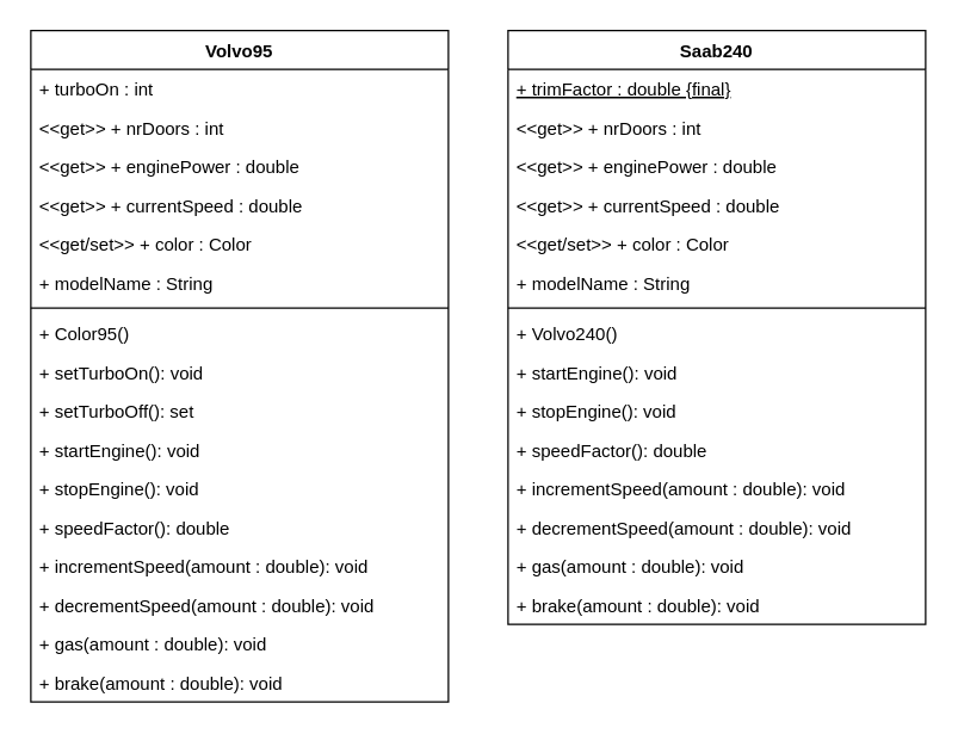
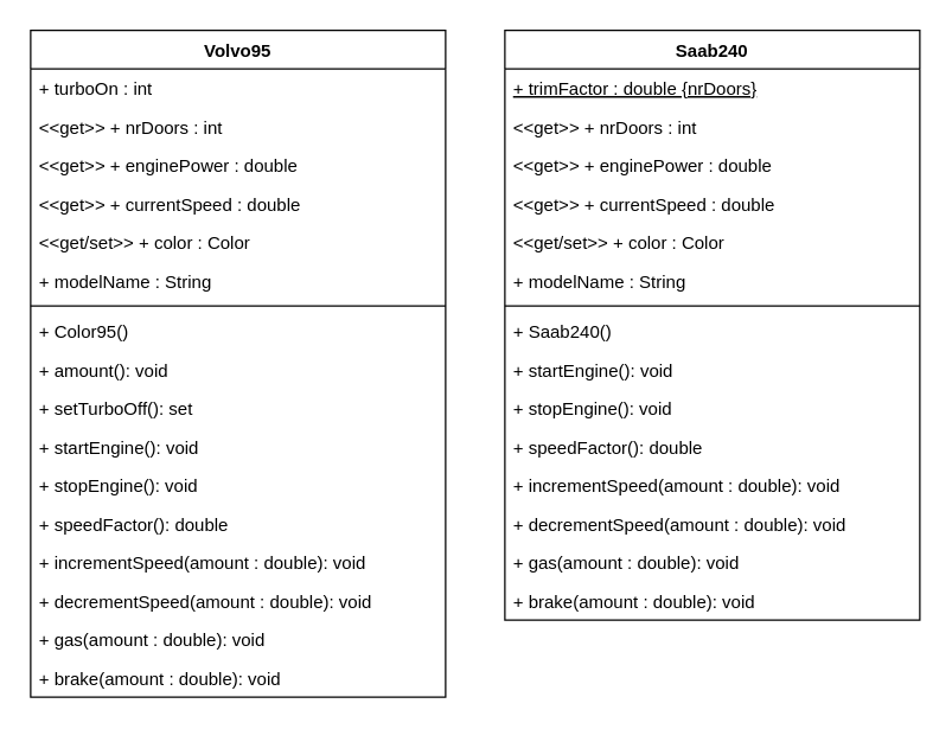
  <mxCell id="0" />
  <mxCell id="1" parent="0" />
  <mxCell id="2" value="Volvo95" style="swimlane;fontStyle=1;align=center;verticalAlign=top;childLayout=stackLayout;horizontal=1;startSize=26;horizontalStack=0;resizeParent=1;resizeParentMax=0;resizeLast=0;collapsible=1;marginBottom=0;" parent="1" vertex="1"><mxGeometry x="20" y="20" width="280" height="450" as="geometry" /></mxCell>
  <mxCell id="3" value="+ turboOn : int" style="text;strokeColor=none;fillColor=none;align=left;verticalAlign=top;spacingLeft=4;spacingRight=4;overflow=hidden;rotatable=0;points=[[0,0.5],[1,0.5]];portConstraint=eastwest;fontStyle=0" parent="2" vertex="1"><mxGeometry y="26" width="280" height="26" as="geometry" /></mxCell>
  <mxCell id="4" value="&lt;&lt;get&gt;&gt; + nrDoors : int" style="text;strokeColor=none;fillColor=none;align=left;verticalAlign=top;spacingLeft=4;spacingRight=4;overflow=hidden;rotatable=0;points=[[0,0.5],[1,0.5]];portConstraint=eastwest;" parent="2" vertex="1"><mxGeometry y="52" width="280" height="26" as="geometry" /></mxCell>
  <mxCell id="5" value="&lt;&lt;get&gt;&gt; + enginePower : double" style="text;strokeColor=none;fillColor=none;align=left;verticalAlign=top;spacingLeft=4;spacingRight=4;overflow=hidden;rotatable=0;points=[[0,0.5],[1,0.5]];portConstraint=eastwest;" parent="2" vertex="1"><mxGeometry y="78" width="280" height="26" as="geometry" /></mxCell>
  <mxCell id="6" value="&lt;&lt;get&gt;&gt; + currentSpeed : double" style="text;strokeColor=none;fillColor=none;align=left;verticalAlign=top;spacingLeft=4;spacingRight=4;overflow=hidden;rotatable=0;points=[[0,0.5],[1,0.5]];portConstraint=eastwest;" parent="2" vertex="1"><mxGeometry y="104" width="280" height="26" as="geometry" /></mxCell>
  <mxCell id="7" value="&lt;&lt;get/set&gt;&gt; + color : Color" style="text;strokeColor=none;fillColor=none;align=left;verticalAlign=top;spacingLeft=4;spacingRight=4;overflow=hidden;rotatable=0;points=[[0,0.5],[1,0.5]];portConstraint=eastwest;" parent="2" vertex="1"><mxGeometry y="130" width="280" height="26" as="geometry" /></mxCell>
  <mxCell id="8" value="+ modelName : String" style="text;strokeColor=none;fillColor=none;align=left;verticalAlign=top;spacingLeft=4;spacingRight=4;overflow=hidden;rotatable=0;points=[[0,0.5],[1,0.5]];portConstraint=eastwest;" parent="2" vertex="1"><mxGeometry y="156" width="280" height="26" as="geometry" /></mxCell>
  <mxCell id="9" value="" style="line;strokeWidth=1;fillColor=none;align=left;verticalAlign=middle;spacingTop=-1;spacingLeft=3;spacingRight=3;rotatable=0;labelPosition=right;points=[];portConstraint=eastwest;" parent="2" vertex="1"><mxGeometry y="182" width="280" height="8" as="geometry" /></mxCell>
  <mxCell id="10" value="+ Color95()" style="text;strokeColor=none;fillColor=none;align=left;verticalAlign=top;spacingLeft=4;spacingRight=4;overflow=hidden;rotatable=0;points=[[0,0.5],[1,0.5]];portConstraint=eastwest;" parent="2" vertex="1"><mxGeometry y="190" width="280" height="26" as="geometry" /></mxCell>
- <mxCell id="11" value="+ setTurboOn(): void" style="text;strokeColor=none;fillColor=none;align=left;verticalAlign=top;spacingLeft=4;spacingRight=4;overflow=hidden;rotatable=0;points=[[0,0.5],[1,0.5]];portConstraint=eastwest;" vertex="1" parent="2"><mxGeometry y="216" width="280" height="26" as="geometry" /></mxCell>
+ <mxCell id="11" value="+ amount(): void" style="text;strokeColor=none;fillColor=none;align=left;verticalAlign=top;spacingLeft=4;spacingRight=4;overflow=hidden;rotatable=0;points=[[0,0.5],[1,0.5]];portConstraint=eastwest;" vertex="1" parent="2"><mxGeometry y="216" width="280" height="26" as="geometry" /></mxCell>
  <mxCell id="12" value="+ setTurboOff(): set" style="text;strokeColor=none;fillColor=none;align=left;verticalAlign=top;spacingLeft=4;spacingRight=4;overflow=hidden;rotatable=0;points=[[0,0.5],[1,0.5]];portConstraint=eastwest;" parent="2" vertex="1"><mxGeometry y="242" width="280" height="26" as="geometry" /></mxCell>
  <mxCell id="13" value="+ startEngine(): void" style="text;strokeColor=none;fillColor=none;align=left;verticalAlign=top;spacingLeft=4;spacingRight=4;overflow=hidden;rotatable=0;points=[[0,0.5],[1,0.5]];portConstraint=eastwest;" parent="2" vertex="1"><mxGeometry y="268" width="280" height="26" as="geometry" /></mxCell>
  <mxCell id="14" value="+ stopEngine(): void" style="text;strokeColor=none;fillColor=none;align=left;verticalAlign=top;spacingLeft=4;spacingRight=4;overflow=hidden;rotatable=0;points=[[0,0.5],[1,0.5]];portConstraint=eastwest;" parent="2" vertex="1"><mxGeometry y="294" width="280" height="26" as="geometry" /></mxCell>
  <mxCell id="15" value="+ speedFactor(): double" style="text;strokeColor=none;fillColor=none;align=left;verticalAlign=top;spacingLeft=4;spacingRight=4;overflow=hidden;rotatable=0;points=[[0,0.5],[1,0.5]];portConstraint=eastwest;" parent="2" vertex="1"><mxGeometry y="320" width="280" height="26" as="geometry" /></mxCell>
  <mxCell id="16" value="+ incrementSpeed(amount : double): void" style="text;strokeColor=none;fillColor=none;align=left;verticalAlign=top;spacingLeft=4;spacingRight=4;overflow=hidden;rotatable=0;points=[[0,0.5],[1,0.5]];portConstraint=eastwest;" parent="2" vertex="1"><mxGeometry y="346" width="280" height="26" as="geometry" /></mxCell>
  <mxCell id="17" value="+ decrementSpeed(amount : double): void" style="text;strokeColor=none;fillColor=none;align=left;verticalAlign=top;spacingLeft=4;spacingRight=4;overflow=hidden;rotatable=0;points=[[0,0.5],[1,0.5]];portConstraint=eastwest;" parent="2" vertex="1"><mxGeometry y="372" width="280" height="26" as="geometry" /></mxCell>
  <mxCell id="18" value="+ gas(amount : double): void" style="text;strokeColor=none;fillColor=none;align=left;verticalAlign=top;spacingLeft=4;spacingRight=4;overflow=hidden;rotatable=0;points=[[0,0.5],[1,0.5]];portConstraint=eastwest;" parent="2" vertex="1"><mxGeometry y="398" width="280" height="26" as="geometry" /></mxCell>
  <mxCell id="19" value="+ brake(amount : double): void" style="text;strokeColor=none;fillColor=none;align=left;verticalAlign=top;spacingLeft=4;spacingRight=4;overflow=hidden;rotatable=0;points=[[0,0.5],[1,0.5]];portConstraint=eastwest;" parent="2" vertex="1"><mxGeometry y="424" width="280" height="26" as="geometry" /></mxCell>
  <mxCell id="20" value="" style="text;strokeColor=none;fillColor=none;align=left;verticalAlign=middle;spacingTop=-1;spacingLeft=4;spacingRight=4;rotatable=0;labelPosition=right;points=[];portConstraint=eastwest;" parent="1" vertex="1"><mxGeometry x="370" y="130" width="20" height="14" as="geometry" /></mxCell>
  <mxCell id="21" value="Saab240" style="swimlane;fontStyle=1;align=center;verticalAlign=top;childLayout=stackLayout;horizontal=1;startSize=26;horizontalStack=0;resizeParent=1;resizeParentMax=0;resizeLast=0;collapsible=1;marginBottom=0;" parent="1" vertex="1"><mxGeometry x="340" y="20" width="280" height="398" as="geometry" /></mxCell>
- <mxCell id="22" value="+ trimFactor : double {final}" style="text;strokeColor=none;fillColor=none;align=left;verticalAlign=top;spacingLeft=4;spacingRight=4;overflow=hidden;rotatable=0;points=[[0,0.5],[1,0.5]];portConstraint=eastwest;fontStyle=4" parent="21" vertex="1"><mxGeometry y="26" width="280" height="26" as="geometry" /></mxCell>
+ <mxCell id="22" value="+ trimFactor : double {nrDoors}" style="text;strokeColor=none;fillColor=none;align=left;verticalAlign=top;spacingLeft=4;spacingRight=4;overflow=hidden;rotatable=0;points=[[0,0.5],[1,0.5]];portConstraint=eastwest;fontStyle=4" parent="21" vertex="1"><mxGeometry y="26" width="280" height="26" as="geometry" /></mxCell>
  <mxCell id="23" value="&lt;&lt;get&gt;&gt; + nrDoors : int" style="text;strokeColor=none;fillColor=none;align=left;verticalAlign=top;spacingLeft=4;spacingRight=4;overflow=hidden;rotatable=0;points=[[0,0.5],[1,0.5]];portConstraint=eastwest;" parent="21" vertex="1"><mxGeometry y="52" width="280" height="26" as="geometry" /></mxCell>
  <mxCell id="24" value="&lt;&lt;get&gt;&gt; + enginePower : double" style="text;strokeColor=none;fillColor=none;align=left;verticalAlign=top;spacingLeft=4;spacingRight=4;overflow=hidden;rotatable=0;points=[[0,0.5],[1,0.5]];portConstraint=eastwest;" parent="21" vertex="1"><mxGeometry y="78" width="280" height="26" as="geometry" /></mxCell>
  <mxCell id="25" value="&lt;&lt;get&gt;&gt; + currentSpeed : double" style="text;strokeColor=none;fillColor=none;align=left;verticalAlign=top;spacingLeft=4;spacingRight=4;overflow=hidden;rotatable=0;points=[[0,0.5],[1,0.5]];portConstraint=eastwest;" parent="21" vertex="1"><mxGeometry y="104" width="280" height="26" as="geometry" /></mxCell>
  <mxCell id="26" value="&lt;&lt;get/set&gt;&gt; + color : Color" style="text;strokeColor=none;fillColor=none;align=left;verticalAlign=top;spacingLeft=4;spacingRight=4;overflow=hidden;rotatable=0;points=[[0,0.5],[1,0.5]];portConstraint=eastwest;" parent="21" vertex="1"><mxGeometry y="130" width="280" height="26" as="geometry" /></mxCell>
  <mxCell id="27" value="+ modelName : String" style="text;strokeColor=none;fillColor=none;align=left;verticalAlign=top;spacingLeft=4;spacingRight=4;overflow=hidden;rotatable=0;points=[[0,0.5],[1,0.5]];portConstraint=eastwest;" parent="21" vertex="1"><mxGeometry y="156" width="280" height="26" as="geometry" /></mxCell>
  <mxCell id="28" value="" style="line;strokeWidth=1;fillColor=none;align=left;verticalAlign=middle;spacingTop=-1;spacingLeft=3;spacingRight=3;rotatable=0;labelPosition=right;points=[];portConstraint=eastwest;" parent="21" vertex="1"><mxGeometry y="182" width="280" height="8" as="geometry" /></mxCell>
- <mxCell id="29" value="+ Volvo240()" style="text;strokeColor=none;fillColor=none;align=left;verticalAlign=top;spacingLeft=4;spacingRight=4;overflow=hidden;rotatable=0;points=[[0,0.5],[1,0.5]];portConstraint=eastwest;" parent="21" vertex="1"><mxGeometry y="190" width="280" height="26" as="geometry" /></mxCell>
+ <mxCell id="29" value="+ Saab240()" style="text;strokeColor=none;fillColor=none;align=left;verticalAlign=top;spacingLeft=4;spacingRight=4;overflow=hidden;rotatable=0;points=[[0,0.5],[1,0.5]];portConstraint=eastwest;" parent="21" vertex="1"><mxGeometry y="190" width="280" height="26" as="geometry" /></mxCell>
  <mxCell id="30" value="+ startEngine(): void" style="text;strokeColor=none;fillColor=none;align=left;verticalAlign=top;spacingLeft=4;spacingRight=4;overflow=hidden;rotatable=0;points=[[0,0.5],[1,0.5]];portConstraint=eastwest;" parent="21" vertex="1"><mxGeometry y="216" width="280" height="26" as="geometry" /></mxCell>
  <mxCell id="31" value="+ stopEngine(): void" style="text;strokeColor=none;fillColor=none;align=left;verticalAlign=top;spacingLeft=4;spacingRight=4;overflow=hidden;rotatable=0;points=[[0,0.5],[1,0.5]];portConstraint=eastwest;" parent="21" vertex="1"><mxGeometry y="242" width="280" height="26" as="geometry" /></mxCell>
  <mxCell id="32" value="+ speedFactor(): double" style="text;strokeColor=none;fillColor=none;align=left;verticalAlign=top;spacingLeft=4;spacingRight=4;overflow=hidden;rotatable=0;points=[[0,0.5],[1,0.5]];portConstraint=eastwest;" parent="21" vertex="1"><mxGeometry y="268" width="280" height="26" as="geometry" /></mxCell>
  <mxCell id="33" value="+ incrementSpeed(amount : double): void" style="text;strokeColor=none;fillColor=none;align=left;verticalAlign=top;spacingLeft=4;spacingRight=4;overflow=hidden;rotatable=0;points=[[0,0.5],[1,0.5]];portConstraint=eastwest;" parent="21" vertex="1"><mxGeometry y="294" width="280" height="26" as="geometry" /></mxCell>
  <mxCell id="34" value="+ decrementSpeed(amount : double): void" style="text;strokeColor=none;fillColor=none;align=left;verticalAlign=top;spacingLeft=4;spacingRight=4;overflow=hidden;rotatable=0;points=[[0,0.5],[1,0.5]];portConstraint=eastwest;" parent="21" vertex="1"><mxGeometry y="320" width="280" height="26" as="geometry" /></mxCell>
  <mxCell id="35" value="+ gas(amount : double): void" style="text;strokeColor=none;fillColor=none;align=left;verticalAlign=top;spacingLeft=4;spacingRight=4;overflow=hidden;rotatable=0;points=[[0,0.5],[1,0.5]];portConstraint=eastwest;" parent="21" vertex="1"><mxGeometry y="346" width="280" height="26" as="geometry" /></mxCell>
  <mxCell id="36" value="+ brake(amount : double): void" style="text;strokeColor=none;fillColor=none;align=left;verticalAlign=top;spacingLeft=4;spacingRight=4;overflow=hidden;rotatable=0;points=[[0,0.5],[1,0.5]];portConstraint=eastwest;" parent="21" vertex="1"><mxGeometry y="372" width="280" height="26" as="geometry" /></mxCell>
